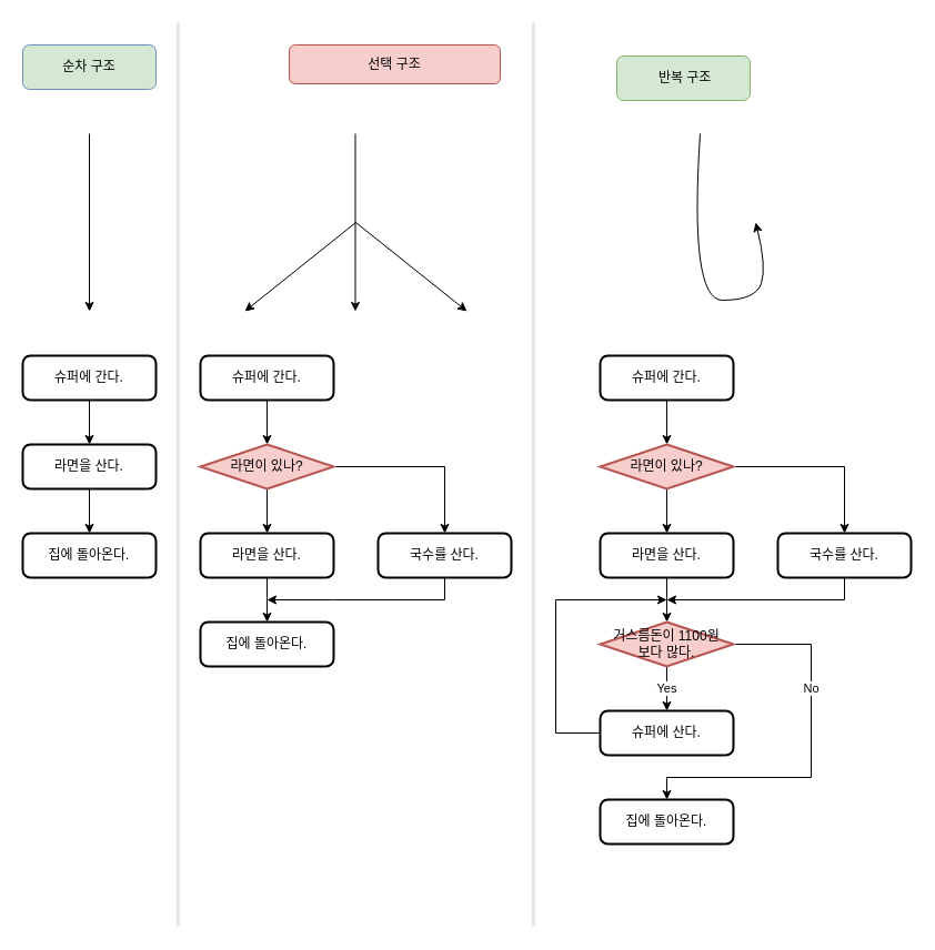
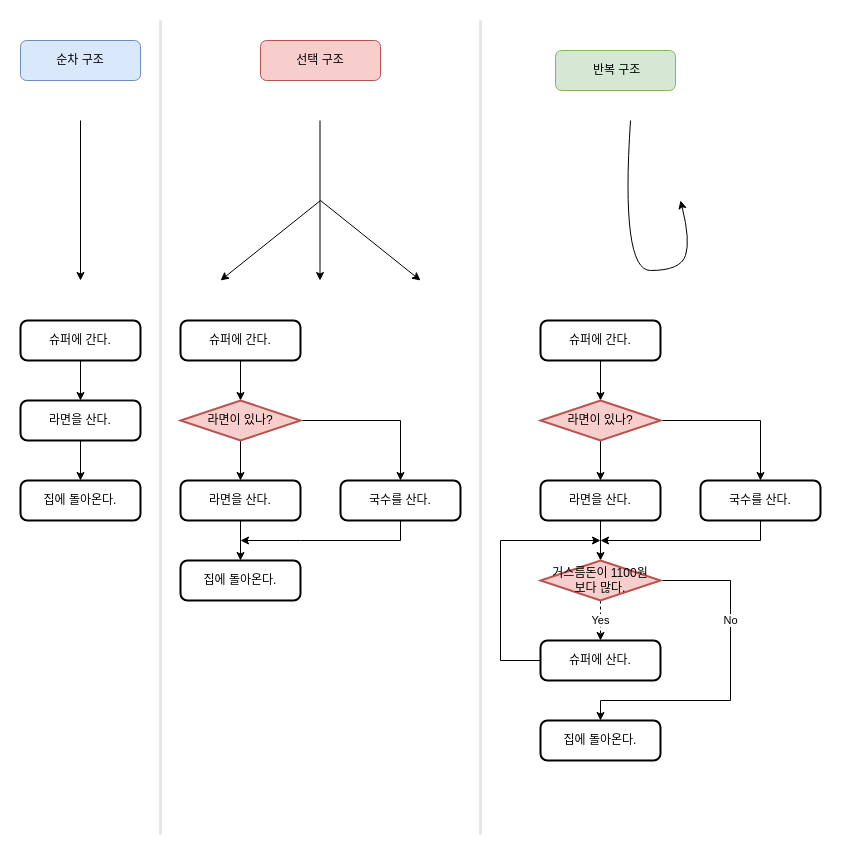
  <mxCell id="0" />
  <mxCell id="1" parent="0" />
- <mxCell id="2" value="순차 구조" style="rounded=1;whiteSpace=wrap;html=1;fillColor=#d5e8d4;strokeColor=#6c8ebf;" vertex="1" parent="1"><mxGeometry x="20" y="40" width="120" height="40" as="geometry" /></mxCell>
- <mxCell id="3" value="선택 구조" style="rounded=1;whiteSpace=wrap;html=1;fillColor=#f8cecc;strokeColor=#b85450;" vertex="1" parent="1"><mxGeometry x="260" y="40" width="190" height="35" as="geometry" /></mxCell>
+ <mxCell id="2" value="순차 구조" style="rounded=1;whiteSpace=wrap;html=1;fillColor=#dae8fc;strokeColor=#6c8ebf;" vertex="1" parent="1"><mxGeometry x="20" y="40" width="120" height="40" as="geometry" /></mxCell>
+ <mxCell id="3" value="선택 구조" style="rounded=1;whiteSpace=wrap;html=1;fillColor=#f8cecc;strokeColor=#b85450;" vertex="1" parent="1"><mxGeometry x="260" y="40" width="120" height="40" as="geometry" /></mxCell>
  <mxCell id="4" value="&amp;nbsp;반복 구조" style="rounded=1;whiteSpace=wrap;html=1;fillColor=#d5e8d4;strokeColor=#82b366;" vertex="1" parent="1"><mxGeometry x="555" y="50" width="120" height="40" as="geometry" /></mxCell>
  <mxCell id="5" value="" style="endArrow=classic;html=1;rounded=0;" edge="1" parent="1"><mxGeometry width="50" height="50" relative="1" as="geometry"><mxPoint x="80" y="120" as="sourcePoint" /><mxPoint x="80" y="280" as="targetPoint" /></mxGeometry></mxCell>
  <mxCell id="6" value="" style="endArrow=classic;html=1;rounded=0;" edge="1" parent="1"><mxGeometry width="50" height="50" relative="1" as="geometry"><mxPoint x="319.5" y="120" as="sourcePoint" /><mxPoint x="319.5" y="280" as="targetPoint" /></mxGeometry></mxCell>
  <mxCell id="7" value="" style="endArrow=classic;html=1;rounded=0;" edge="1" parent="1"><mxGeometry width="50" height="50" relative="1" as="geometry"><mxPoint x="320" y="200" as="sourcePoint" /><mxPoint x="220" y="280" as="targetPoint" /></mxGeometry></mxCell>
  <mxCell id="8" value="" style="endArrow=classic;html=1;rounded=0;" edge="1" parent="1"><mxGeometry width="50" height="50" relative="1" as="geometry"><mxPoint x="320" y="200" as="sourcePoint" /><mxPoint x="420" y="280" as="targetPoint" /></mxGeometry></mxCell>
  <mxCell id="9" value="" style="curved=1;endArrow=classic;html=1;rounded=0;" edge="1" parent="1"><mxGeometry width="50" height="50" relative="1" as="geometry"><mxPoint x="630" y="120" as="sourcePoint" /><mxPoint x="680" y="200" as="targetPoint" /><Array as="points"><mxPoint x="620" y="270" /><mxPoint x="680" y="270" /><mxPoint x="690" y="240" /></Array></mxGeometry></mxCell>
  <mxCell id="10" value="" style="edgeStyle=orthogonalEdgeStyle;rounded=0;orthogonalLoop=1;jettySize=auto;html=1;" edge="1" parent="1" source="11" target="14"><mxGeometry relative="1" as="geometry" /></mxCell>
  <mxCell id="11" value="슈퍼에 간다." style="rounded=1;whiteSpace=wrap;html=1;absoluteArcSize=1;arcSize=14;strokeWidth=2;" vertex="1" parent="1"><mxGeometry x="20" y="320" width="120" height="40" as="geometry" /></mxCell>
  <mxCell id="12" value="집에 돌아온다." style="rounded=1;whiteSpace=wrap;html=1;absoluteArcSize=1;arcSize=14;strokeWidth=2;" vertex="1" parent="1"><mxGeometry x="20" y="480" width="120" height="40" as="geometry" /></mxCell>
  <mxCell id="13" value="" style="edgeStyle=orthogonalEdgeStyle;rounded=0;orthogonalLoop=1;jettySize=auto;html=1;" edge="1" parent="1" source="14" target="12"><mxGeometry relative="1" as="geometry" /></mxCell>
  <mxCell id="14" value="라면을 산다." style="rounded=1;whiteSpace=wrap;html=1;absoluteArcSize=1;arcSize=14;strokeWidth=2;" vertex="1" parent="1"><mxGeometry x="20" y="400" width="120" height="40" as="geometry" /></mxCell>
  <mxCell id="15" value="" style="edgeStyle=orthogonalEdgeStyle;rounded=0;orthogonalLoop=1;jettySize=auto;html=1;" edge="1" parent="1" source="16" target="22"><mxGeometry relative="1" as="geometry" /></mxCell>
  <mxCell id="16" value="슈퍼에 간다." style="rounded=1;whiteSpace=wrap;html=1;absoluteArcSize=1;arcSize=14;strokeWidth=2;" vertex="1" parent="1"><mxGeometry x="180" y="320" width="120" height="40" as="geometry" /></mxCell>
  <mxCell id="17" value="집에 돌아온다." style="rounded=1;whiteSpace=wrap;html=1;absoluteArcSize=1;arcSize=14;strokeWidth=2;" vertex="1" parent="1"><mxGeometry x="180" y="560" width="120" height="40" as="geometry" /></mxCell>
  <mxCell id="18" value="" style="edgeStyle=orthogonalEdgeStyle;rounded=0;orthogonalLoop=1;jettySize=auto;html=1;" edge="1" source="19" target="17" parent="1"><mxGeometry relative="1" as="geometry" /></mxCell>
  <mxCell id="19" value="라면을 산다." style="rounded=1;whiteSpace=wrap;html=1;absoluteArcSize=1;arcSize=14;strokeWidth=2;" vertex="1" parent="1"><mxGeometry x="180" y="480" width="120" height="40" as="geometry" /></mxCell>
  <mxCell id="20" value="" style="edgeStyle=orthogonalEdgeStyle;rounded=0;orthogonalLoop=1;jettySize=auto;html=1;" edge="1" parent="1" source="22" target="19"><mxGeometry relative="1" as="geometry" /></mxCell>
  <mxCell id="21" style="edgeStyle=orthogonalEdgeStyle;rounded=0;orthogonalLoop=1;jettySize=auto;html=1;entryX=0.5;entryY=0;entryDx=0;entryDy=0;" edge="1" parent="1" source="22" target="24"><mxGeometry relative="1" as="geometry"><mxPoint x="410" y="420" as="targetPoint" /></mxGeometry></mxCell>
  <mxCell id="22" value="라면이 있나?" style="strokeWidth=2;html=1;shape=mxgraph.flowchart.decision;whiteSpace=wrap;fillColor=#f8cecc;strokeColor=#b85450;" vertex="1" parent="1"><mxGeometry x="180" y="400" width="120" height="40" as="geometry" /></mxCell>
  <mxCell id="23" style="edgeStyle=orthogonalEdgeStyle;rounded=0;orthogonalLoop=1;jettySize=auto;html=1;" edge="1" parent="1" source="24"><mxGeometry relative="1" as="geometry"><mxPoint x="240" y="540" as="targetPoint" /><Array as="points"><mxPoint x="400" y="540" /><mxPoint x="300" y="540" /></Array></mxGeometry></mxCell>
  <mxCell id="24" value="국수를 산다." style="rounded=1;whiteSpace=wrap;html=1;absoluteArcSize=1;arcSize=14;strokeWidth=2;" vertex="1" parent="1"><mxGeometry x="340" y="480" width="120" height="40" as="geometry" /></mxCell>
  <mxCell id="25" value="" style="edgeStyle=orthogonalEdgeStyle;rounded=0;orthogonalLoop=1;jettySize=auto;html=1;" edge="1" source="26" target="32" parent="1"><mxGeometry relative="1" as="geometry" /></mxCell>
  <mxCell id="26" value="슈퍼에 간다." style="rounded=1;whiteSpace=wrap;html=1;absoluteArcSize=1;arcSize=14;strokeWidth=2;" vertex="1" parent="1"><mxGeometry x="540" y="320" width="120" height="40" as="geometry" /></mxCell>
  <mxCell id="27" value="집에 돌아온다." style="rounded=1;whiteSpace=wrap;html=1;absoluteArcSize=1;arcSize=14;strokeWidth=2;" vertex="1" parent="1"><mxGeometry x="540" y="720" width="120" height="40" as="geometry" /></mxCell>
  <mxCell id="28" value="" style="edgeStyle=orthogonalEdgeStyle;rounded=0;orthogonalLoop=1;jettySize=auto;html=1;" edge="1" parent="1" source="29" target="37"><mxGeometry relative="1" as="geometry" /></mxCell>
  <mxCell id="29" value="라면을 산다." style="rounded=1;whiteSpace=wrap;html=1;absoluteArcSize=1;arcSize=14;strokeWidth=2;" vertex="1" parent="1"><mxGeometry x="540" y="480" width="120" height="40" as="geometry" /></mxCell>
  <mxCell id="30" value="" style="edgeStyle=orthogonalEdgeStyle;rounded=0;orthogonalLoop=1;jettySize=auto;html=1;" edge="1" source="32" target="29" parent="1"><mxGeometry relative="1" as="geometry" /></mxCell>
  <mxCell id="31" style="edgeStyle=orthogonalEdgeStyle;rounded=0;orthogonalLoop=1;jettySize=auto;html=1;entryX=0.5;entryY=0;entryDx=0;entryDy=0;" edge="1" source="32" target="34" parent="1"><mxGeometry relative="1" as="geometry"><mxPoint x="770" y="420" as="targetPoint" /></mxGeometry></mxCell>
  <mxCell id="32" value="라면이 있나?" style="strokeWidth=2;html=1;shape=mxgraph.flowchart.decision;whiteSpace=wrap;fillColor=#f8cecc;strokeColor=#b85450;" vertex="1" parent="1"><mxGeometry x="540" y="400" width="120" height="40" as="geometry" /></mxCell>
  <mxCell id="33" style="edgeStyle=orthogonalEdgeStyle;rounded=0;orthogonalLoop=1;jettySize=auto;html=1;" edge="1" parent="1" source="34"><mxGeometry relative="1" as="geometry"><mxPoint x="600" y="540" as="targetPoint" /><Array as="points"><mxPoint x="760" y="540" /></Array></mxGeometry></mxCell>
  <mxCell id="34" value="국수를 산다." style="rounded=1;whiteSpace=wrap;html=1;absoluteArcSize=1;arcSize=14;strokeWidth=2;" vertex="1" parent="1"><mxGeometry x="700" y="480" width="120" height="40" as="geometry" /></mxCell>
- <mxCell id="35" value="Yes" style="edgeStyle=orthogonalEdgeStyle;rounded=0;orthogonalLoop=1;jettySize=auto;html=1;" edge="1" parent="1" source="37" target="39"><mxGeometry relative="1" as="geometry" /></mxCell>
+ <mxCell id="35" value="Yes" style="edgeStyle=orthogonalEdgeStyle;rounded=0;orthogonalLoop=1;jettySize=auto;html=1;dashed=1;" edge="1" parent="1" source="37" target="39"><mxGeometry relative="1" as="geometry" /></mxCell>
  <mxCell id="36" value="No" style="edgeStyle=orthogonalEdgeStyle;rounded=0;orthogonalLoop=1;jettySize=auto;html=1;entryX=0.5;entryY=0;entryDx=0;entryDy=0;" edge="1" parent="1" source="37" target="27"><mxGeometry x="-0.353" relative="1" as="geometry"><mxPoint x="600" y="700" as="targetPoint" /><Array as="points"><mxPoint x="730" y="580" /><mxPoint x="730" y="700" /><mxPoint x="600" y="700" /></Array><mxPoint as="offset" /></mxGeometry></mxCell>
  <mxCell id="37" value="거스름돈이 1100원&lt;br&gt;보다 많다." style="strokeWidth=2;html=1;shape=mxgraph.flowchart.decision;whiteSpace=wrap;fillColor=#f8cecc;strokeColor=#b85450;" vertex="1" parent="1"><mxGeometry x="540" y="560" width="120" height="40" as="geometry" /></mxCell>
  <mxCell id="38" style="edgeStyle=orthogonalEdgeStyle;rounded=0;orthogonalLoop=1;jettySize=auto;html=1;" edge="1" parent="1" source="39"><mxGeometry relative="1" as="geometry"><mxPoint x="600" y="540" as="targetPoint" /><Array as="points"><mxPoint x="500" y="660" /><mxPoint x="500" y="540" /><mxPoint x="600" y="540" /></Array></mxGeometry></mxCell>
  <mxCell id="39" value="슈퍼에 산다." style="rounded=1;whiteSpace=wrap;html=1;absoluteArcSize=1;arcSize=14;strokeWidth=2;" vertex="1" parent="1"><mxGeometry x="540" y="640" width="120" height="40" as="geometry" /></mxCell>
  <mxCell id="40" value="" style="endArrow=none;html=1;rounded=0;strokeColor=#E6E6E6;strokeWidth=3;" edge="1" parent="1"><mxGeometry width="50" height="50" relative="1" as="geometry"><mxPoint x="160" y="834" as="sourcePoint" /><mxPoint x="160" y="20" as="targetPoint" /></mxGeometry></mxCell>
  <mxCell id="41" value="" style="endArrow=none;html=1;rounded=0;strokeColor=#E6E6E6;strokeWidth=3;" edge="1" parent="1"><mxGeometry width="50" height="50" relative="1" as="geometry"><mxPoint x="480" y="834" as="sourcePoint" /><mxPoint x="480" y="20" as="targetPoint" /></mxGeometry></mxCell>
